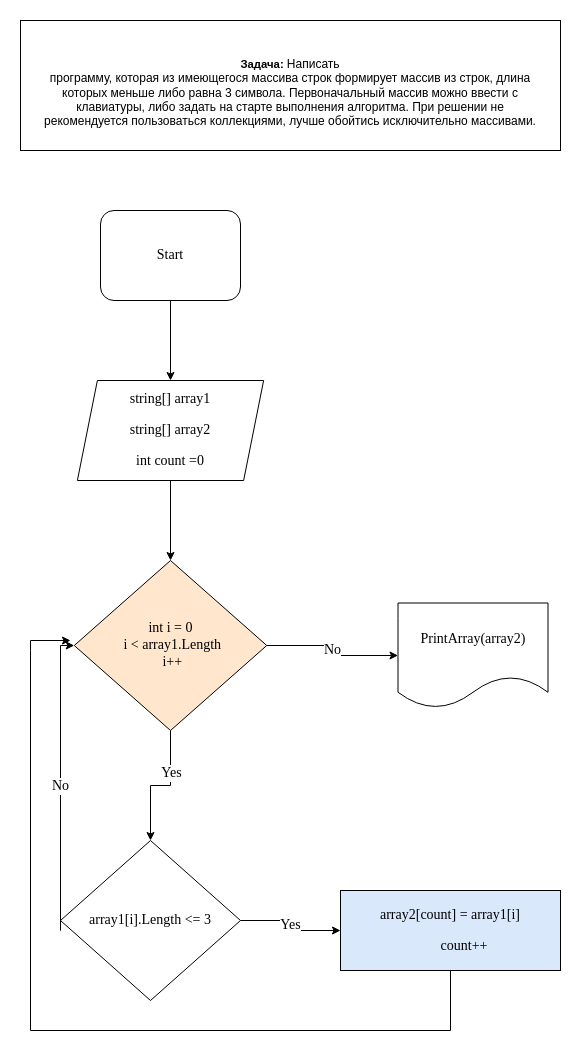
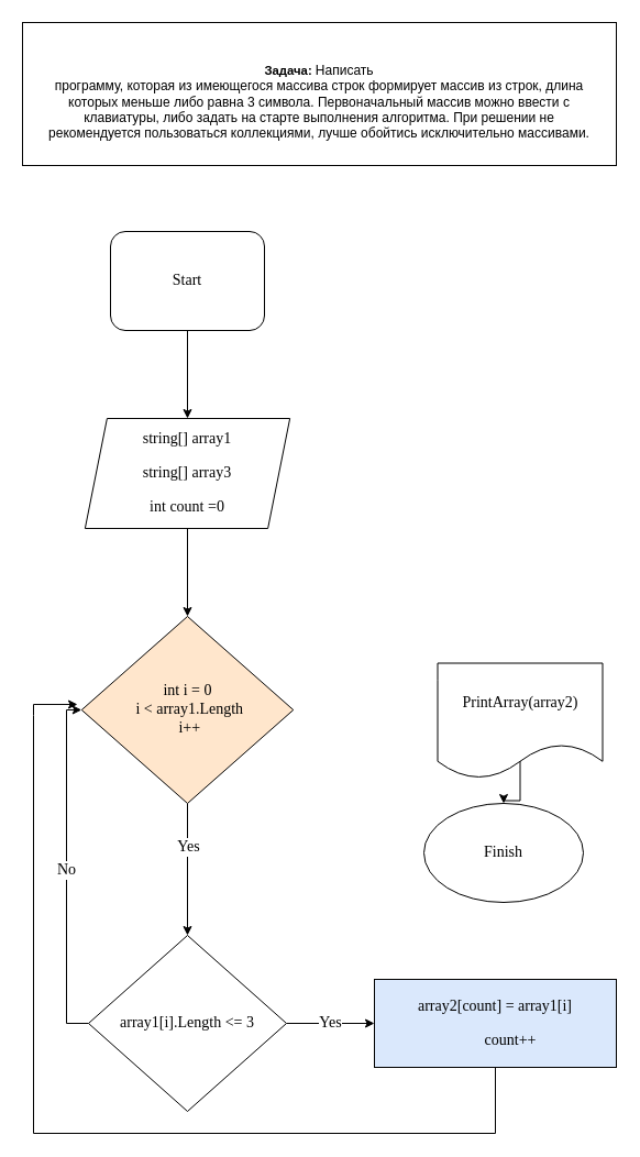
  <mxCell id="0" />
  <mxCell id="1" parent="0" />
  <mxCell id="2" value="&lt;br&gt;&lt;br&gt;&lt;br&gt;&lt;p class=&quot;1&quot;&gt;&lt;b&gt;&lt;span style=&quot;font-size:8.5pt&quot;&gt;Задача: &lt;/span&gt;&lt;/b&gt;Написать&lt;br&gt;программу, которая из имеющегося массива строк формирует массив из строк, длина&lt;br&gt;которых меньше либо равна 3 символа. Первоначальный массив можно ввести с&lt;br&gt;клавиатуры, либо задать на старте выполнения алгоритма. При решении не&lt;br&gt;рекомендуется пользоваться коллекциями, лучше обойтись исключительно массивами.&lt;/p&gt;&lt;br&gt;&lt;br&gt;" style="rounded=0;whiteSpace=wrap;html=1;" vertex="1" parent="1"><mxGeometry x="20" y="20" width="540" height="130" as="geometry" /></mxCell>
  <mxCell id="3" style="edgeStyle=orthogonalEdgeStyle;rounded=0;orthogonalLoop=1;jettySize=auto;html=1;exitX=0.5;exitY=1;exitDx=0;exitDy=0;entryX=0.5;entryY=0;entryDx=0;entryDy=0;fontFamily=Verdana;fontSize=14;" edge="1" parent="1" source="6" target="9"><mxGeometry relative="1" as="geometry" /></mxCell>
  <mxCell id="4" value="Yes" style="edgeLabel;html=1;align=center;verticalAlign=middle;resizable=0;points=[];fontSize=14;fontFamily=Verdana;" vertex="1" connectable="0" parent="3"><mxGeometry x="-0.355" relative="1" as="geometry"><mxPoint as="offset" /></mxGeometry></mxCell>
- <mxCell id="5" value="No" style="edgeStyle=orthogonalEdgeStyle;rounded=0;orthogonalLoop=1;jettySize=auto;html=1;exitX=1;exitY=0.5;exitDx=0;exitDy=0;entryX=0;entryY=0.5;entryDx=0;entryDy=0;fontFamily=Verdana;fontSize=14;" edge="1" parent="1" source="6" target="14"><mxGeometry relative="1" as="geometry" /></mxCell>
  <mxCell id="6" value="&lt;span style=&quot;&quot; lang=&quot;EN-US&quot;&gt;&lt;font style=&quot;font-size: 14px;&quot; face=&quot;Verdana&quot;&gt;int i = 0&lt;br&gt;&amp;nbsp;i &amp;lt; array1.Length&lt;br&gt;&amp;nbsp;i++&lt;/font&gt;&lt;br&gt;&lt;/span&gt;" style="rhombus;whiteSpace=wrap;html=1;fontFamily=Times New Roman;fontSize=14;fillColor=#ffe6cc;" vertex="1" parent="1"><mxGeometry x="73.75" y="560" width="192.5" height="170" as="geometry" /></mxCell>
  <mxCell id="7" value="Yes" style="edgeStyle=orthogonalEdgeStyle;rounded=0;orthogonalLoop=1;jettySize=auto;html=1;exitX=1;exitY=0.5;exitDx=0;exitDy=0;entryX=0;entryY=0.5;entryDx=0;entryDy=0;fontFamily=Verdana;fontSize=14;" edge="1" parent="1" source="9" target="10"><mxGeometry relative="1" as="geometry" /></mxCell>
  <mxCell id="8" value="No" style="edgeStyle=orthogonalEdgeStyle;rounded=0;orthogonalLoop=1;jettySize=auto;html=1;exitX=0;exitY=0.5;exitDx=0;exitDy=0;entryX=0;entryY=0.5;entryDx=0;entryDy=0;fontFamily=Verdana;fontSize=14;" edge="1" parent="1" source="9" target="6"><mxGeometry relative="1" as="geometry"><Array as="points"><mxPoint x="60" y="930" /><mxPoint x="60" y="645" /></Array></mxGeometry></mxCell>
- <mxCell id="9" value="&lt;span style=&quot;&quot; lang=&quot;EN-US&quot;&gt;&lt;font style=&quot;font-size: 14px;&quot; face=&quot;Verdana&quot;&gt;array1[i].Length &amp;lt;= 3&lt;/font&gt;&lt;/span&gt;" style="rhombus;whiteSpace=wrap;html=1;fontFamily=Times New Roman;fontSize=14;" vertex="1" parent="1"><mxGeometry x="60" y="840" width="180" height="160" as="geometry" /></mxCell>
+ <mxCell id="9" value="&lt;span style=&quot;&quot; lang=&quot;EN-US&quot;&gt;&lt;font style=&quot;font-size: 14px;&quot; face=&quot;Verdana&quot;&gt;array1[i].Length &amp;lt;= 3&lt;/font&gt;&lt;/span&gt;" style="rhombus;whiteSpace=wrap;html=1;fontFamily=Times New Roman;fontSize=14;" vertex="1" parent="1"><mxGeometry x="80" y="850" width="180" height="160" as="geometry" /></mxCell>
  <mxCell id="10" value="&lt;p class=&quot;1&quot;&gt;&lt;font face=&quot;Verdana&quot;&gt;&lt;span lang=&quot;EN-US&quot;&gt;array2[count]&amp;nbsp;&lt;/span&gt;&lt;span style=&quot;background-color: initial;&quot;&gt;= array1[i]&lt;/span&gt;&lt;/font&gt;&lt;/p&gt;&lt;p&gt;&lt;span style=&quot;background-color: initial;&quot;&gt;&lt;font face=&quot;Verdana&quot;&gt;&amp;nbsp; &amp;nbsp; &amp;nbsp; &amp;nbsp; count++&lt;/font&gt;&lt;/span&gt;&lt;/p&gt;&lt;p&gt;&lt;/p&gt;" style="rounded=0;whiteSpace=wrap;html=1;fontFamily=Times New Roman;fontSize=14;fillColor=#dae8fc;" vertex="1" parent="1"><mxGeometry x="340" y="890" width="220" height="80" as="geometry" /></mxCell>
  <mxCell id="11" style="edgeStyle=orthogonalEdgeStyle;rounded=0;orthogonalLoop=1;jettySize=auto;html=1;exitX=0.5;exitY=1;exitDx=0;exitDy=0;entryX=0.5;entryY=0;entryDx=0;entryDy=0;fontFamily=Verdana;fontSize=14;" edge="1" parent="1" source="12" target="6"><mxGeometry relative="1" as="geometry" /></mxCell>
- <mxCell id="12" value="&lt;p style=&quot;&quot; class=&quot;1&quot;&gt;&lt;font style=&quot;font-size: 14px;&quot; face=&quot;Verdana&quot;&gt;&lt;span style=&quot;background-color: initial;&quot;&gt;string[] array1&lt;/span&gt;&lt;br&gt;&lt;/font&gt;&lt;/p&gt;&lt;p style=&quot;&quot; class=&quot;1&quot;&gt;&lt;span style=&quot;font-family: Verdana;&quot;&gt;string[] array2&lt;/span&gt;&lt;font style=&quot;font-size: 14px;&quot; face=&quot;Verdana&quot;&gt;&lt;span style=&quot;background-color: initial;&quot;&gt;&lt;br&gt;&lt;/span&gt;&lt;/font&gt;&lt;/p&gt;&lt;p style=&quot;&quot; class=&quot;1&quot;&gt;&lt;span style=&quot;font-family: Verdana;&quot;&gt;int count =0&lt;/span&gt;&lt;/p&gt;" style="shape=parallelogram;perimeter=parallelogramPerimeter;whiteSpace=wrap;html=1;fixedSize=1;fontFamily=Times New Roman;fontSize=14;" vertex="1" parent="1"><mxGeometry x="76.88" y="380" width="186.25" height="100" as="geometry" /></mxCell>
+ <mxCell id="12" value="&lt;p style=&quot;&quot; class=&quot;1&quot;&gt;&lt;font style=&quot;font-size: 14px;&quot; face=&quot;Verdana&quot;&gt;&lt;span style=&quot;background-color: initial;&quot;&gt;string[] array1&lt;/span&gt;&lt;br&gt;&lt;/font&gt;&lt;/p&gt;&lt;p style=&quot;&quot; class=&quot;1&quot;&gt;&lt;span style=&quot;font-family: Verdana;&quot;&gt;string[] array3&lt;/span&gt;&lt;font style=&quot;font-size: 14px;&quot; face=&quot;Verdana&quot;&gt;&lt;span style=&quot;background-color: initial;&quot;&gt;&lt;br&gt;&lt;/span&gt;&lt;/font&gt;&lt;/p&gt;&lt;p style=&quot;&quot; class=&quot;1&quot;&gt;&lt;span style=&quot;font-family: Verdana;&quot;&gt;int count =0&lt;/span&gt;&lt;/p&gt;" style="shape=parallelogram;perimeter=parallelogramPerimeter;whiteSpace=wrap;html=1;fixedSize=1;fontFamily=Times New Roman;fontSize=14;" vertex="1" parent="1"><mxGeometry x="76.88" y="380" width="186.25" height="100" as="geometry" /></mxCell>
+ <mxCell id="13" value="" style="edgeStyle=orthogonalEdgeStyle;rounded=0;orthogonalLoop=1;jettySize=auto;html=1;fontFamily=Verdana;fontSize=14;exitX=0.5;exitY=0.846;exitDx=0;exitDy=0;exitPerimeter=0;" edge="1" parent="1" source="14" target="15"><mxGeometry relative="1" as="geometry" /></mxCell>
  <mxCell id="14" value="&lt;span style=&quot;&quot; lang=&quot;EN-US&quot;&gt;&lt;font face=&quot;Verdana&quot; style=&quot;font-size: 14px;&quot;&gt;PrintArray(array2)&lt;/font&gt;&lt;/span&gt;" style="shape=document;whiteSpace=wrap;html=1;boundedLbl=1;fontFamily=Times New Roman;fontSize=14;" vertex="1" parent="1"><mxGeometry x="397.5" y="602.5" width="150" height="105" as="geometry" /></mxCell>
+ <mxCell id="15" value="&lt;font face=&quot;Verdana&quot;&gt;Finish&lt;/font&gt;" style="ellipse;whiteSpace=wrap;html=1;fontFamily=Times New Roman;fontSize=14;align=center;" vertex="1" parent="1"><mxGeometry x="385" y="730" width="145" height="90" as="geometry" /></mxCell>
  <mxCell id="16" style="edgeStyle=orthogonalEdgeStyle;rounded=0;orthogonalLoop=1;jettySize=auto;html=1;exitX=0.5;exitY=1;exitDx=0;exitDy=0;entryX=0.5;entryY=0;entryDx=0;entryDy=0;fontFamily=Verdana;fontSize=14;" edge="1" parent="1" source="17" target="12"><mxGeometry relative="1" as="geometry" /></mxCell>
  <mxCell id="17" value="&lt;font style=&quot;font-size: 14px;&quot; face=&quot;Verdana&quot;&gt;Start&lt;/font&gt;" style="whiteSpace=wrap;html=1;fontFamily=Times New Roman;fontSize=14;rounded=1;" vertex="1" parent="1"><mxGeometry x="100" y="210" width="140" height="90" as="geometry" /></mxCell>
  <mxCell id="18" value="" style="endArrow=classic;html=1;rounded=0;fontFamily=Verdana;fontSize=14;exitX=0.5;exitY=1;exitDx=0;exitDy=0;" edge="1" parent="1" source="10"><mxGeometry width="50" height="50" relative="1" as="geometry"><mxPoint x="460" y="850" as="sourcePoint" /><mxPoint x="70" y="640" as="targetPoint" /><Array as="points"><mxPoint x="450" y="1030" /><mxPoint x="30" y="1030" /><mxPoint x="30" y="650" /><mxPoint x="30" y="640" /></Array></mxGeometry></mxCell>
